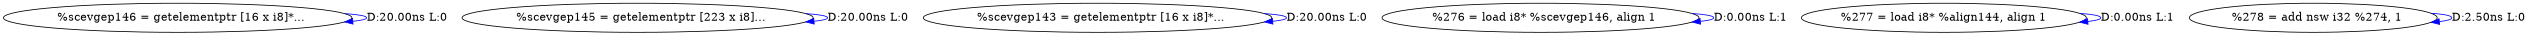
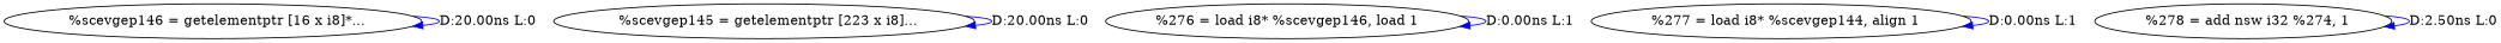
  digraph {
    edge [color=blue]
    n1 [label="  %scevgep146 = getelementptr [16 x i8]*..."]
    n2 [label="  %scevgep145 = getelementptr [223 x i8]..."]
-   n3 [label="  %scevgep143 = getelementptr [16 x i8]*..."]
-   n4 [label="  %276 = load i8* %scevgep146, align 1"]
-   n5 [label="%277 = load i8* %align144, align 1"]
+   n4 [label="%276 = load i8* %scevgep146, load 1"]
+   n5 [label="  %277 = load i8* %scevgep144, align 1"]
    n6 [label="  %278 = add nsw i32 %274, 1"]
    n1 -> n1 [label="D:20.00ns L:0"]
    n2 -> n2 [label="D:20.00ns L:0"]
-   n3 -> n3 [label="D:20.00ns L:0"]
    n4 -> n4 [label="D:0.00ns L:1"]
    n5 -> n5 [label="D:0.00ns L:1"]
    n6 -> n6 [label="D:2.50ns L:0"]
  }
